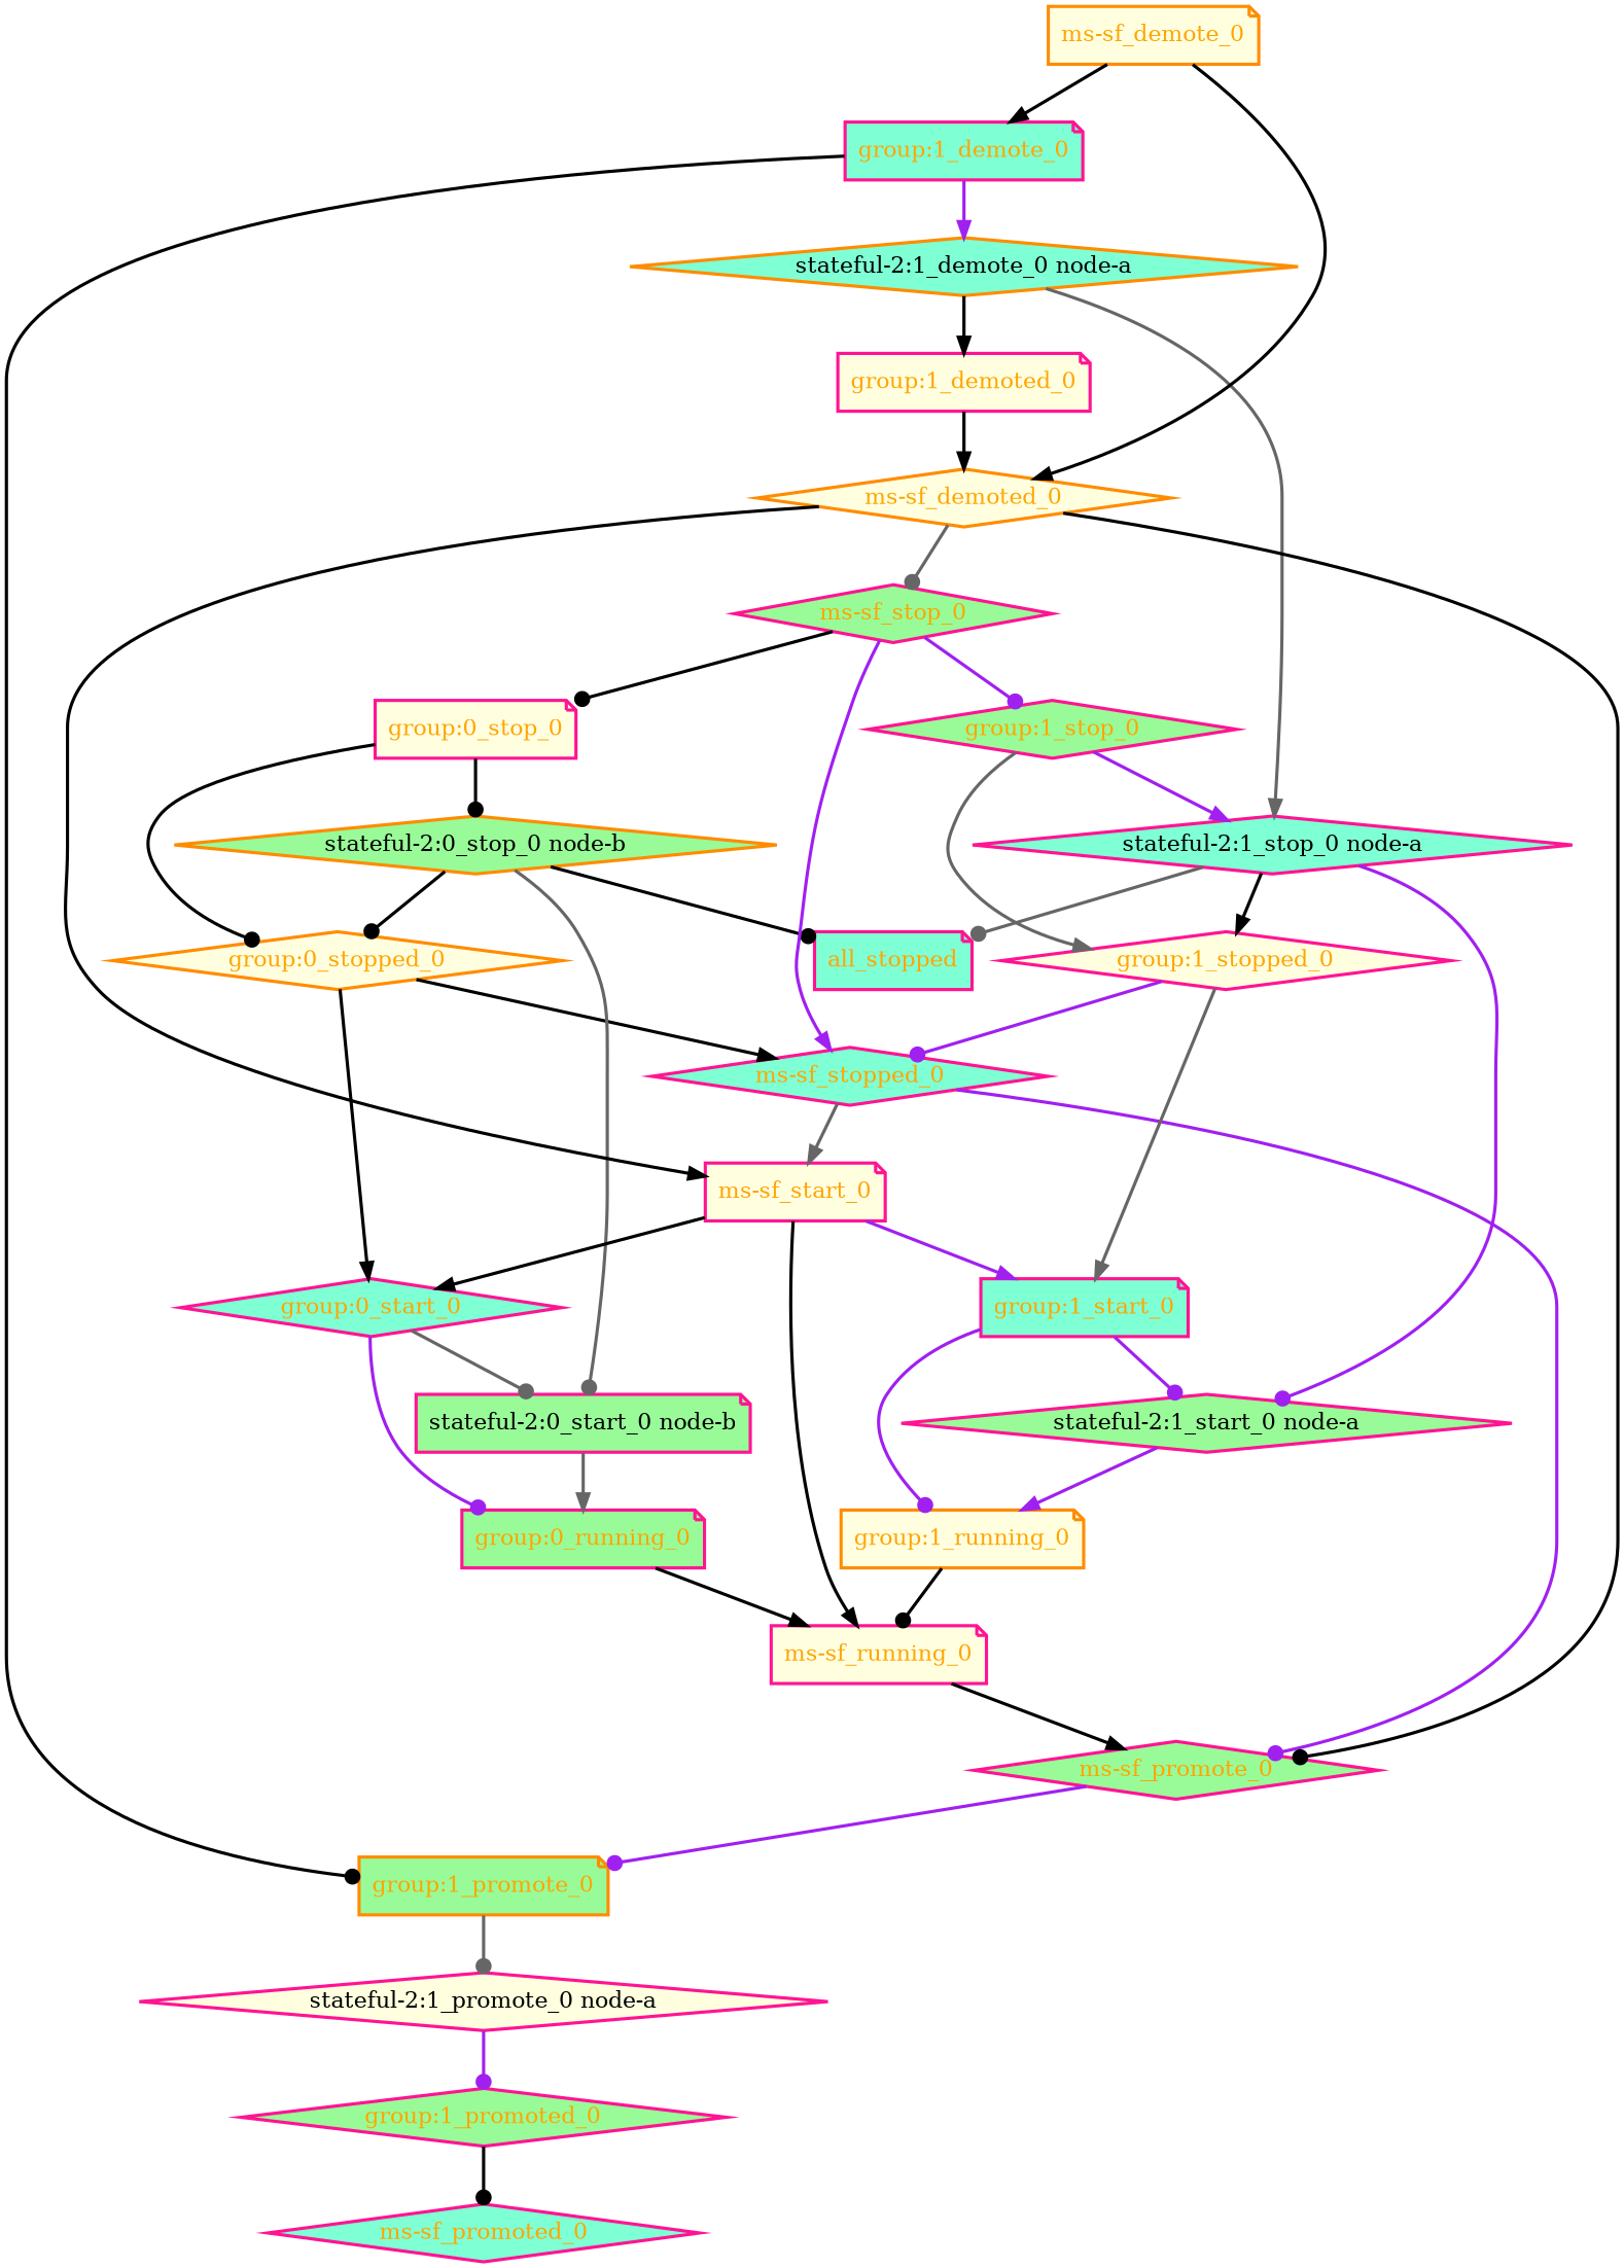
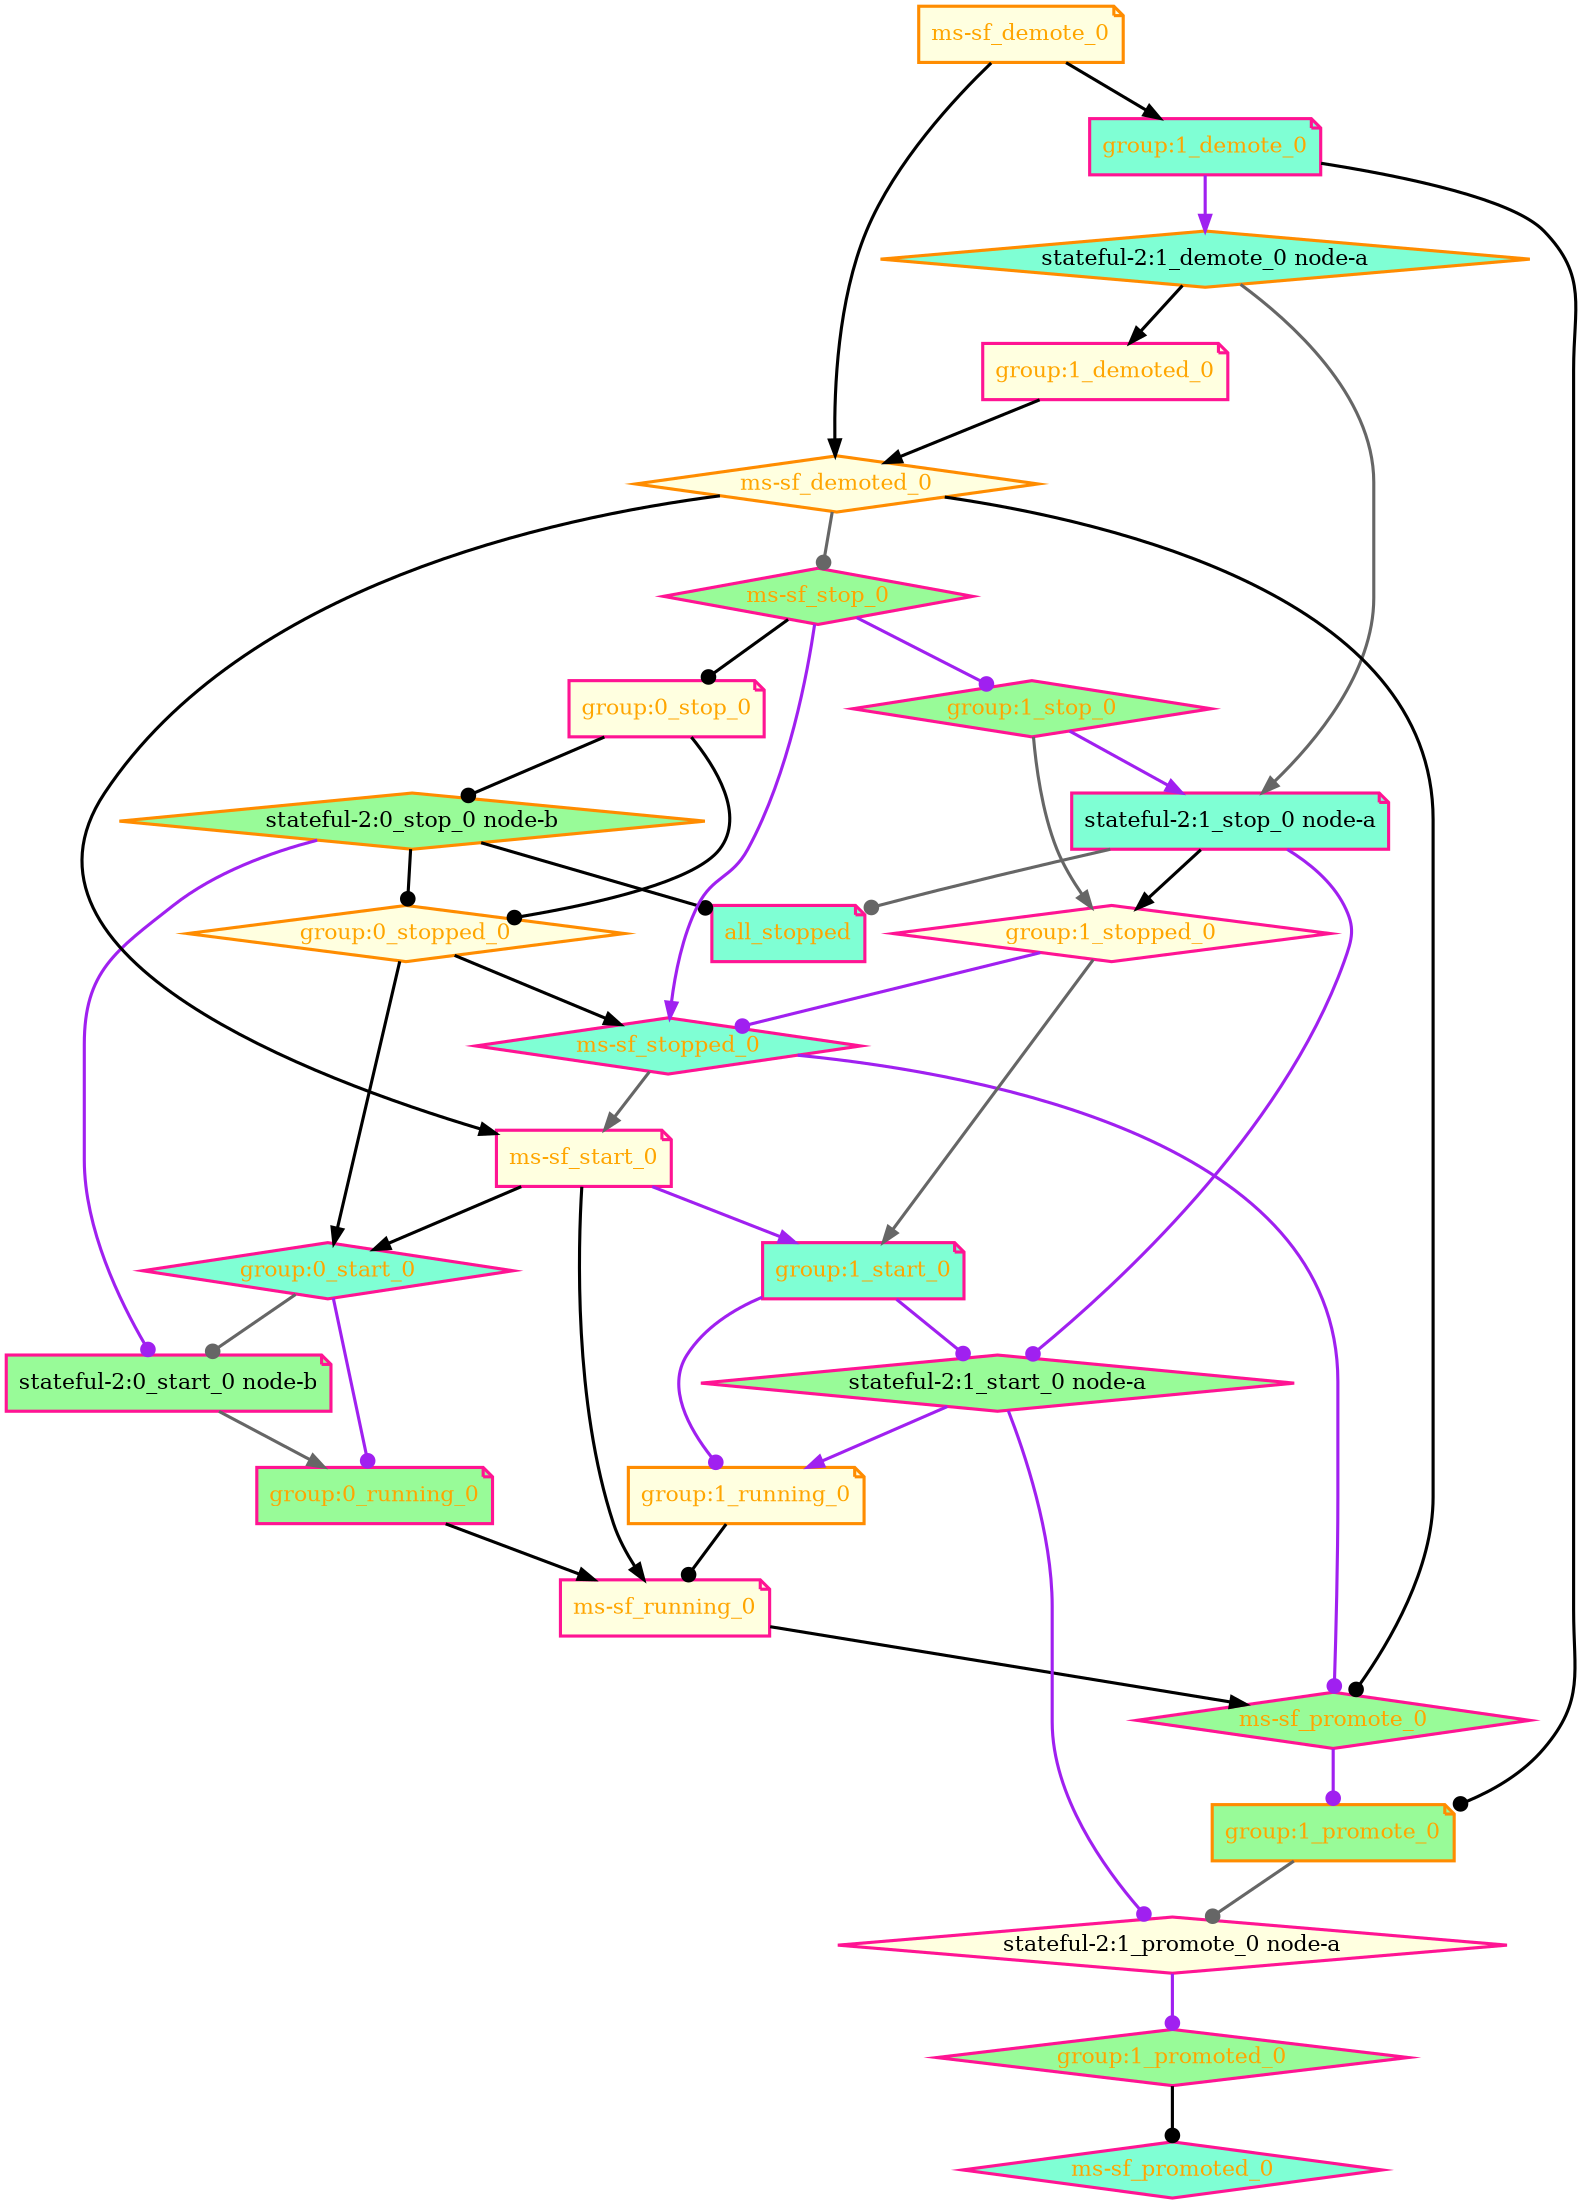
  digraph {
    node [color=deeppink fillcolor=lightyellow fontcolor=orange shape=diamond style="bold,filled"]
    edge [arrowhead=dot color=black style=bold]
    all_stopped [fillcolor=aquamarine shape=note]
    "group:0_running_0" [fillcolor=palegreen shape=note]
    "ms-sf_running_0" [shape=note]
    "ms-sf_promote_0" [fillcolor=palegreen]
    "group:1_promote_0" [color=darkorange fillcolor=palegreen shape=note]
    "group:0_start_0" [fillcolor=aquamarine]
    "stateful-2:0_start_0 node-b" [fillcolor=palegreen fontcolor=black shape=note]
    "group:0_stopped_0" [color=darkorange]
    "group:0_stop_0" [shape=note]
    "stateful-2:0_stop_0 node-b" [color=darkorange fillcolor=palegreen fontcolor=black]
    "ms-sf_stopped_0" [fillcolor=aquamarine]
    "ms-sf_start_0" [shape=note]
    "group:1_start_0" [fillcolor=aquamarine shape=note]
    "group:1_demote_0" [fillcolor=aquamarine shape=note]
    "stateful-2:1_demote_0 node-a" [color=darkorange fillcolor=aquamarine fontcolor=black]
    "stateful-2:1_promote_0 node-a" [fontcolor=black]
    "group:1_demoted_0" [shape=note]
-   "stateful-2:1_stop_0 node-a" [fillcolor=aquamarine fontcolor=black]
+   "stateful-2:1_stop_0 node-a" [fillcolor=aquamarine fontcolor=black shape=note]
    "group:1_promoted_0" [fillcolor=palegreen]
    "ms-sf_demoted_0" [color=darkorange]
    "stateful-2:1_start_0 node-a" [fillcolor=palegreen fontcolor=black]
    "group:1_stopped_0"
    "ms-sf_stop_0" [fillcolor=palegreen]
    "group:1_stop_0" [fillcolor=palegreen]
    "ms-sf_promoted_0" [fillcolor=aquamarine]
    "group:1_running_0" [color=darkorange shape=note]
    "ms-sf_demote_0" [color=darkorange shape=note]
    "group:0_running_0" -> "ms-sf_running_0" [arrowhead=normal]
    "ms-sf_running_0" -> "ms-sf_promote_0" [arrowhead=normal]
    "ms-sf_promote_0" -> "group:1_promote_0" [color=purple]
    "group:1_promote_0" -> "stateful-2:1_promote_0 node-a" [color=gray40]
    "group:0_start_0" -> "group:0_running_0" [color=purple]
    "group:0_start_0" -> "stateful-2:0_start_0 node-b" [color=gray40]
    "stateful-2:0_start_0 node-b" -> "group:0_running_0" [arrowhead=normal color=gray40]
    "group:0_stopped_0" -> "group:0_start_0" [arrowhead=normal]
    "group:0_stopped_0" -> "ms-sf_stopped_0" [arrowhead=normal]
    "group:0_stop_0" -> "group:0_stopped_0"
    "group:0_stop_0" -> "stateful-2:0_stop_0 node-b"
    "stateful-2:0_stop_0 node-b" -> all_stopped
-   "stateful-2:0_stop_0 node-b" -> "stateful-2:0_start_0 node-b" [color=gray40]
+   "stateful-2:0_stop_0 node-b" -> "stateful-2:0_start_0 node-b" [color=purple]
    "stateful-2:0_stop_0 node-b" -> "group:0_stopped_0"
    "ms-sf_stopped_0" -> "ms-sf_promote_0" [color=purple]
    "ms-sf_stopped_0" -> "ms-sf_start_0" [arrowhead=normal color=gray40]
    "ms-sf_start_0" -> "ms-sf_running_0" [arrowhead=normal]
    "ms-sf_start_0" -> "group:0_start_0" [arrowhead=normal]
    "ms-sf_start_0" -> "group:1_start_0" [arrowhead=normal color=purple]
    "group:1_start_0" -> "stateful-2:1_start_0 node-a" [color=purple]
    "group:1_start_0" -> "group:1_running_0" [color=purple]
    "group:1_demote_0" -> "group:1_promote_0"
    "group:1_demote_0" -> "stateful-2:1_demote_0 node-a" [arrowhead=normal color=purple]
    "stateful-2:1_demote_0 node-a" -> "group:1_demoted_0" [arrowhead=normal]
    "stateful-2:1_demote_0 node-a" -> "stateful-2:1_stop_0 node-a" [arrowhead=normal color=gray40]
    "stateful-2:1_promote_0 node-a" -> "group:1_promoted_0" [color=purple]
    "group:1_demoted_0" -> "ms-sf_demoted_0" [arrowhead=normal]
    "stateful-2:1_stop_0 node-a" -> all_stopped [color=gray40]
    "stateful-2:1_stop_0 node-a" -> "stateful-2:1_start_0 node-a" [color=purple]
    "stateful-2:1_stop_0 node-a" -> "group:1_stopped_0" [arrowhead=normal]
    "group:1_promoted_0" -> "ms-sf_promoted_0"
    "ms-sf_demoted_0" -> "ms-sf_promote_0"
    "ms-sf_demoted_0" -> "ms-sf_start_0" [arrowhead=normal]
    "ms-sf_demoted_0" -> "ms-sf_stop_0" [color=gray40]
+   "stateful-2:1_start_0 node-a" -> "stateful-2:1_promote_0 node-a" [color=purple]
    "stateful-2:1_start_0 node-a" -> "group:1_running_0" [arrowhead=normal color=purple]
    "group:1_stopped_0" -> "ms-sf_stopped_0" [color=purple]
    "group:1_stopped_0" -> "group:1_start_0" [arrowhead=normal color=gray40]
    "ms-sf_stop_0" -> "group:0_stop_0"
    "ms-sf_stop_0" -> "ms-sf_stopped_0" [arrowhead=normal color=purple]
    "ms-sf_stop_0" -> "group:1_stop_0" [color=purple]
    "group:1_stop_0" -> "stateful-2:1_stop_0 node-a" [arrowhead=normal color=purple]
    "group:1_stop_0" -> "group:1_stopped_0" [arrowhead=normal color=gray40]
    "group:1_running_0" -> "ms-sf_running_0"
    "ms-sf_demote_0" -> "group:1_demote_0" [arrowhead=normal]
    "ms-sf_demote_0" -> "ms-sf_demoted_0" [arrowhead=normal]
  }
